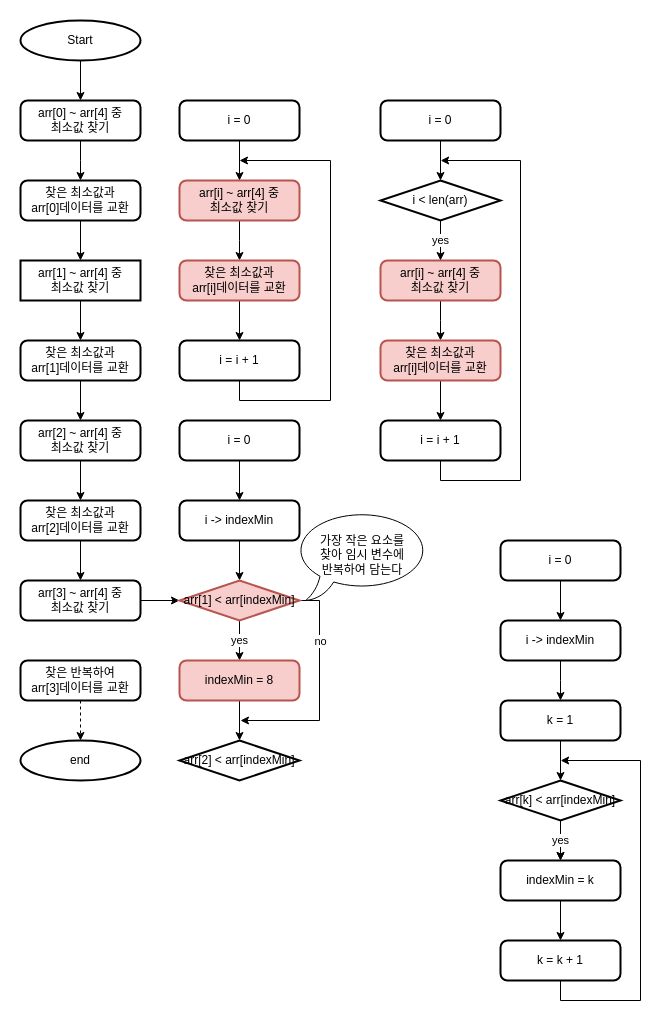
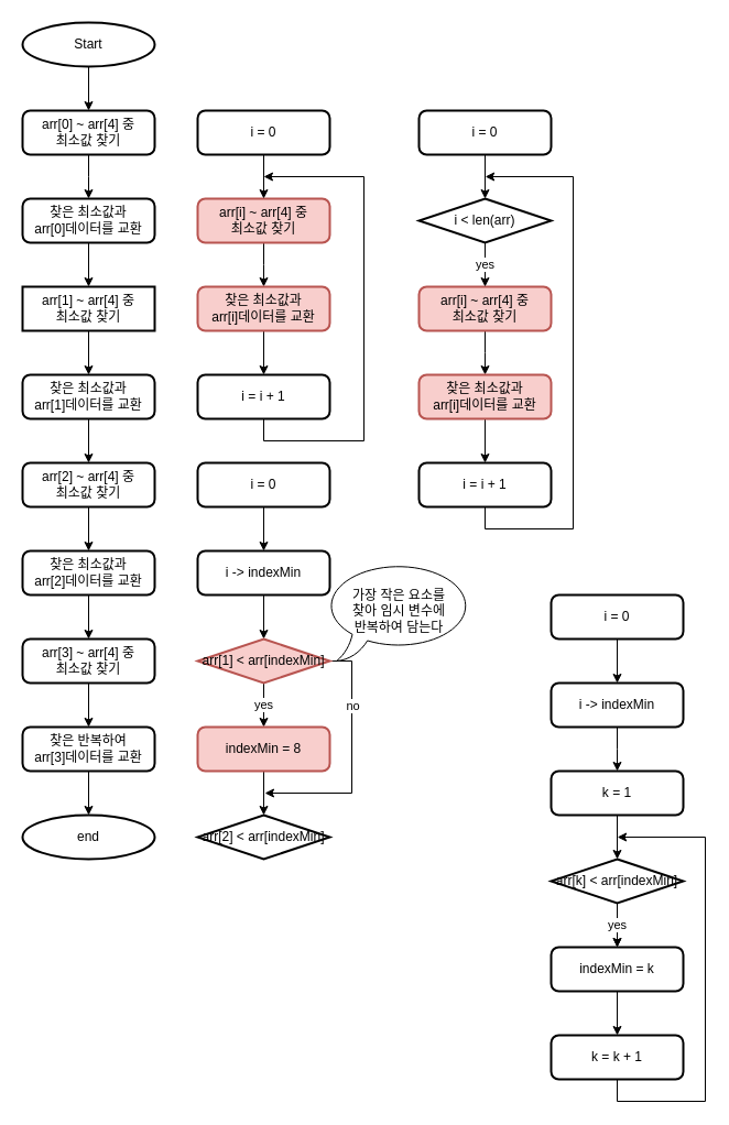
  <mxCell id="0" />
  <mxCell id="1" parent="0" />
  <mxCell id="2" style="edgeStyle=orthogonalEdgeStyle;rounded=0;orthogonalLoop=1;jettySize=auto;html=1;exitX=0.5;exitY=1;exitDx=0;exitDy=0;exitPerimeter=0;entryX=0.5;entryY=0;entryDx=0;entryDy=0;" parent="1" source="3" target="5" edge="1"><mxGeometry relative="1" as="geometry" /></mxCell>
  <mxCell id="3" value="Start" style="strokeWidth=2;html=1;shape=mxgraph.flowchart.start_2;whiteSpace=wrap;" parent="1" vertex="1"><mxGeometry x="20" y="20" width="120" height="40" as="geometry" /></mxCell>
  <mxCell id="4" style="edgeStyle=orthogonalEdgeStyle;rounded=0;orthogonalLoop=1;jettySize=auto;html=1;entryX=0.5;entryY=0;entryDx=0;entryDy=0;entryPerimeter=0;" parent="1" source="5" edge="1"><mxGeometry relative="1" as="geometry"><mxPoint x="80" y="180" as="targetPoint" /></mxGeometry></mxCell>
  <mxCell id="5" value="arr[0] ~ arr[4] 중&lt;br&gt;최소값 찾기" style="rounded=1;whiteSpace=wrap;html=1;absoluteArcSize=1;arcSize=14;strokeWidth=2;" parent="1" vertex="1"><mxGeometry x="20" y="100" width="120" height="40" as="geometry" /></mxCell>
  <mxCell id="6" value="" style="edgeStyle=orthogonalEdgeStyle;rounded=0;orthogonalLoop=1;jettySize=auto;html=1;" edge="1" parent="1" source="7" target="11"><mxGeometry relative="1" as="geometry" /></mxCell>
  <mxCell id="7" value="arr[1] ~ arr[4] 중&lt;br&gt;최소값 찾기" style="whiteSpace=wrap;html=1;absoluteArcSize=1;arcSize=14;strokeWidth=2;rounded=0;" parent="1" vertex="1"><mxGeometry x="20" y="260" width="120" height="40" as="geometry" /></mxCell>
  <mxCell id="8" value="" style="edgeStyle=orthogonalEdgeStyle;rounded=0;orthogonalLoop=1;jettySize=auto;html=1;" edge="1" parent="1" source="9" target="7"><mxGeometry relative="1" as="geometry" /></mxCell>
  <mxCell id="9" value="찾은 최소값과&lt;br&gt;arr[0]데이터를 교환" style="rounded=1;whiteSpace=wrap;html=1;absoluteArcSize=1;arcSize=14;strokeWidth=2;" vertex="1" parent="1"><mxGeometry x="20" y="180" width="120" height="40" as="geometry" /></mxCell>
  <mxCell id="10" value="" style="edgeStyle=orthogonalEdgeStyle;rounded=0;orthogonalLoop=1;jettySize=auto;html=1;" edge="1" parent="1" source="11" target="13"><mxGeometry relative="1" as="geometry" /></mxCell>
  <mxCell id="11" value="찾은 최소값과&lt;br&gt;arr[1]데이터를 교환" style="rounded=1;whiteSpace=wrap;html=1;absoluteArcSize=1;arcSize=14;strokeWidth=2;" vertex="1" parent="1"><mxGeometry x="20" y="340" width="120" height="40" as="geometry" /></mxCell>
  <mxCell id="12" value="" style="edgeStyle=orthogonalEdgeStyle;rounded=0;orthogonalLoop=1;jettySize=auto;html=1;" edge="1" parent="1" source="13" target="15"><mxGeometry relative="1" as="geometry" /></mxCell>
  <mxCell id="13" value="arr[2] ~ arr[4] 중&lt;br&gt;최소값 찾기" style="rounded=1;whiteSpace=wrap;html=1;absoluteArcSize=1;arcSize=14;strokeWidth=2;" vertex="1" parent="1"><mxGeometry x="20" y="420" width="120" height="40" as="geometry" /></mxCell>
  <mxCell id="14" value="" style="edgeStyle=orthogonalEdgeStyle;rounded=0;orthogonalLoop=1;jettySize=auto;html=1;" edge="1" parent="1" source="15" target="17"><mxGeometry relative="1" as="geometry" /></mxCell>
  <mxCell id="15" value="찾은 최소값과&lt;br&gt;arr[2]데이터를 교환" style="rounded=1;whiteSpace=wrap;html=1;absoluteArcSize=1;arcSize=14;strokeWidth=2;" vertex="1" parent="1"><mxGeometry x="20" y="500" width="120" height="40" as="geometry" /></mxCell>
- <mxCell id="16" value="" style="edgeStyle=orthogonalEdgeStyle;rounded=0;orthogonalLoop=1;jettySize=auto;html=1;" edge="1" parent="1" source="17" target="44"><mxGeometry relative="1" as="geometry" /></mxCell>
+ <mxCell id="16" value="" style="edgeStyle=orthogonalEdgeStyle;rounded=0;orthogonalLoop=1;jettySize=auto;html=1;" edge="1" parent="1" source="17" target="19"><mxGeometry relative="1" as="geometry" /></mxCell>
  <mxCell id="17" value="arr[3] ~ arr[4] 중&lt;br&gt;최소값 찾기" style="rounded=1;whiteSpace=wrap;html=1;absoluteArcSize=1;arcSize=14;strokeWidth=2;" vertex="1" parent="1"><mxGeometry x="20" y="580" width="120" height="40" as="geometry" /></mxCell>
- <mxCell id="18" value="" style="edgeStyle=orthogonalEdgeStyle;rounded=0;orthogonalLoop=1;jettySize=auto;html=1;dashed=1;" edge="1" parent="1" source="19" target="20"><mxGeometry relative="1" as="geometry" /></mxCell>
+ <mxCell id="18" value="" style="edgeStyle=orthogonalEdgeStyle;rounded=0;orthogonalLoop=1;jettySize=auto;html=1;" edge="1" parent="1" source="19" target="20"><mxGeometry relative="1" as="geometry" /></mxCell>
  <mxCell id="19" value="찾은 반복하여&lt;br&gt;arr[3]데이터를 교환" style="rounded=1;whiteSpace=wrap;html=1;absoluteArcSize=1;arcSize=14;strokeWidth=2;" vertex="1" parent="1"><mxGeometry x="20" y="660" width="120" height="40" as="geometry" /></mxCell>
  <mxCell id="20" value="end" style="strokeWidth=2;html=1;shape=mxgraph.flowchart.start_2;whiteSpace=wrap;" vertex="1" parent="1"><mxGeometry x="20" y="740" width="120" height="40" as="geometry" /></mxCell>
  <mxCell id="21" style="edgeStyle=orthogonalEdgeStyle;rounded=0;orthogonalLoop=1;jettySize=auto;html=1;entryX=0.5;entryY=0;entryDx=0;entryDy=0;entryPerimeter=0;" edge="1" parent="1" source="22"><mxGeometry relative="1" as="geometry"><mxPoint x="239" y="260" as="targetPoint" /></mxGeometry></mxCell>
  <mxCell id="22" value="arr[i] ~ arr[4] 중&lt;br&gt;최소값 찾기" style="rounded=1;whiteSpace=wrap;html=1;absoluteArcSize=1;arcSize=14;strokeWidth=2;fillColor=#f8cecc;strokeColor=#b85450;" vertex="1" parent="1"><mxGeometry x="179" y="180" width="120" height="40" as="geometry" /></mxCell>
  <mxCell id="23" style="edgeStyle=orthogonalEdgeStyle;rounded=0;orthogonalLoop=1;jettySize=auto;html=1;exitX=0.5;exitY=1;exitDx=0;exitDy=0;" edge="1" parent="1" source="24"><mxGeometry relative="1" as="geometry"><mxPoint x="239" y="160" as="targetPoint" /><Array as="points"><mxPoint x="239" y="400" /><mxPoint x="330" y="400" /><mxPoint x="330" y="160" /></Array></mxGeometry></mxCell>
  <mxCell id="24" value="i = i + 1" style="rounded=1;whiteSpace=wrap;html=1;absoluteArcSize=1;arcSize=14;strokeWidth=2;" vertex="1" parent="1"><mxGeometry x="179" y="340" width="120" height="40" as="geometry" /></mxCell>
  <mxCell id="25" value="" style="edgeStyle=orthogonalEdgeStyle;rounded=0;orthogonalLoop=1;jettySize=auto;html=1;" edge="1" parent="1" source="26" target="24"><mxGeometry relative="1" as="geometry" /></mxCell>
  <mxCell id="26" value="찾은 최소값과&lt;br&gt;arr[i]데이터를 교환" style="rounded=1;whiteSpace=wrap;html=1;absoluteArcSize=1;arcSize=14;strokeWidth=2;fillColor=#f8cecc;strokeColor=#b85450;" vertex="1" parent="1"><mxGeometry x="179" y="260" width="120" height="40" as="geometry" /></mxCell>
  <mxCell id="27" value="" style="edgeStyle=orthogonalEdgeStyle;rounded=0;orthogonalLoop=1;jettySize=auto;html=1;" edge="1" parent="1" source="28" target="22"><mxGeometry relative="1" as="geometry" /></mxCell>
  <mxCell id="28" value="i = 0" style="rounded=1;whiteSpace=wrap;html=1;absoluteArcSize=1;arcSize=14;strokeWidth=2;" vertex="1" parent="1"><mxGeometry x="179" y="100" width="120" height="40" as="geometry" /></mxCell>
  <mxCell id="29" style="edgeStyle=orthogonalEdgeStyle;rounded=0;orthogonalLoop=1;jettySize=auto;html=1;entryX=0.5;entryY=0;entryDx=0;entryDy=0;entryPerimeter=0;" edge="1" parent="1" source="30"><mxGeometry relative="1" as="geometry"><mxPoint x="440" y="340" as="targetPoint" /></mxGeometry></mxCell>
  <mxCell id="30" value="arr[i] ~ arr[4] 중&lt;br&gt;최소값 찾기" style="rounded=1;whiteSpace=wrap;html=1;absoluteArcSize=1;arcSize=14;strokeWidth=2;fillColor=#f8cecc;strokeColor=#b85450;" vertex="1" parent="1"><mxGeometry x="380" y="260" width="120" height="40" as="geometry" /></mxCell>
  <mxCell id="31" style="edgeStyle=orthogonalEdgeStyle;rounded=0;orthogonalLoop=1;jettySize=auto;html=1;exitX=0.5;exitY=1;exitDx=0;exitDy=0;" edge="1" parent="1" source="32"><mxGeometry relative="1" as="geometry"><mxPoint x="440.143" y="160" as="targetPoint" /><Array as="points"><mxPoint x="440" y="480" /><mxPoint x="520" y="480" /><mxPoint x="520" y="160" /></Array></mxGeometry></mxCell>
  <mxCell id="32" value="i = i + 1" style="rounded=1;whiteSpace=wrap;html=1;absoluteArcSize=1;arcSize=14;strokeWidth=2;" vertex="1" parent="1"><mxGeometry x="380" y="420" width="120" height="40" as="geometry" /></mxCell>
  <mxCell id="33" value="" style="edgeStyle=orthogonalEdgeStyle;rounded=0;orthogonalLoop=1;jettySize=auto;html=1;" edge="1" parent="1" source="34" target="32"><mxGeometry relative="1" as="geometry" /></mxCell>
  <mxCell id="34" value="찾은 최소값과&lt;br&gt;arr[i]데이터를 교환" style="rounded=1;whiteSpace=wrap;html=1;absoluteArcSize=1;arcSize=14;strokeWidth=2;fillColor=#f8cecc;strokeColor=#b85450;" vertex="1" parent="1"><mxGeometry x="380" y="340" width="120" height="40" as="geometry" /></mxCell>
  <mxCell id="35" value="" style="edgeStyle=orthogonalEdgeStyle;rounded=0;orthogonalLoop=1;jettySize=auto;html=1;" edge="1" parent="1" source="36" target="38"><mxGeometry relative="1" as="geometry" /></mxCell>
  <mxCell id="36" value="i = 0" style="rounded=1;whiteSpace=wrap;html=1;absoluteArcSize=1;arcSize=14;strokeWidth=2;" vertex="1" parent="1"><mxGeometry x="380" y="100" width="120" height="40" as="geometry" /></mxCell>
  <mxCell id="37" value="yes" style="edgeStyle=orthogonalEdgeStyle;rounded=0;orthogonalLoop=1;jettySize=auto;html=1;" edge="1" parent="1" source="38" target="30"><mxGeometry relative="1" as="geometry" /></mxCell>
  <mxCell id="38" value="i &amp;lt; len(arr)" style="strokeWidth=2;html=1;shape=mxgraph.flowchart.decision;whiteSpace=wrap;" vertex="1" parent="1"><mxGeometry x="380" y="180" width="120" height="40" as="geometry" /></mxCell>
  <mxCell id="39" value="" style="edgeStyle=orthogonalEdgeStyle;rounded=0;orthogonalLoop=1;jettySize=auto;html=1;" edge="1" parent="1" source="40" target="44"><mxGeometry relative="1" as="geometry" /></mxCell>
  <mxCell id="40" value="i -&amp;gt; indexMin" style="rounded=1;whiteSpace=wrap;html=1;absoluteArcSize=1;arcSize=14;strokeWidth=2;" vertex="1" parent="1"><mxGeometry x="179" y="500" width="120" height="40" as="geometry" /></mxCell>
  <mxCell id="41" value="yes" style="edgeStyle=orthogonalEdgeStyle;rounded=0;orthogonalLoop=1;jettySize=auto;html=1;" edge="1" parent="1" source="44" target="46"><mxGeometry relative="1" as="geometry" /></mxCell>
  <mxCell id="42" style="edgeStyle=orthogonalEdgeStyle;rounded=0;orthogonalLoop=1;jettySize=auto;html=1;exitX=1;exitY=0.5;exitDx=0;exitDy=0;exitPerimeter=0;" edge="1" parent="1" source="44"><mxGeometry relative="1" as="geometry"><mxPoint x="240" y="720" as="targetPoint" /><Array as="points"><mxPoint x="319" y="600" /><mxPoint x="319" y="720" /></Array></mxGeometry></mxCell>
  <mxCell id="43" value="no" style="edgeLabel;html=1;align=center;verticalAlign=middle;resizable=0;points=[];" vertex="1" connectable="0" parent="42"><mxGeometry x="-0.48" relative="1" as="geometry"><mxPoint y="3" as="offset" /></mxGeometry></mxCell>
  <mxCell id="44" value="arr[1] &amp;lt; arr[indexMin]" style="strokeWidth=2;html=1;shape=mxgraph.flowchart.decision;whiteSpace=wrap;fillColor=#f8cecc;strokeColor=#b85450;" vertex="1" parent="1"><mxGeometry x="179" y="580" width="120" height="40" as="geometry" /></mxCell>
  <mxCell id="45" value="" style="edgeStyle=orthogonalEdgeStyle;rounded=0;orthogonalLoop=1;jettySize=auto;html=1;" edge="1" parent="1" source="46" target="47"><mxGeometry relative="1" as="geometry" /></mxCell>
  <mxCell id="46" value="indexMin = 8" style="rounded=1;whiteSpace=wrap;html=1;absoluteArcSize=1;arcSize=14;strokeWidth=2;fillColor=#f8cecc;strokeColor=#b85450;" vertex="1" parent="1"><mxGeometry x="179" y="660" width="120" height="40" as="geometry" /></mxCell>
  <mxCell id="47" value="arr[2] &amp;lt; arr[indexMin]" style="strokeWidth=2;html=1;shape=mxgraph.flowchart.decision;whiteSpace=wrap;" vertex="1" parent="1"><mxGeometry x="179" y="740" width="120" height="40" as="geometry" /></mxCell>
  <mxCell id="48" value="가장 작은 요소를&lt;br&gt;찾아 임시 변수에&lt;br&gt;반복하여 담는다" style="whiteSpace=wrap;html=1;shape=mxgraph.basic.oval_callout" vertex="1" parent="1"><mxGeometry x="294" y="510" width="136" height="90" as="geometry" /></mxCell>
  <mxCell id="49" value="" style="edgeStyle=orthogonalEdgeStyle;rounded=0;orthogonalLoop=1;jettySize=auto;html=1;" edge="1" parent="1" source="50" target="40"><mxGeometry relative="1" as="geometry" /></mxCell>
  <mxCell id="50" value="i = 0" style="rounded=1;whiteSpace=wrap;html=1;absoluteArcSize=1;arcSize=14;strokeWidth=2;" vertex="1" parent="1"><mxGeometry x="179" y="420" width="120" height="40" as="geometry" /></mxCell>
  <mxCell id="51" value="" style="edgeStyle=orthogonalEdgeStyle;rounded=0;orthogonalLoop=1;jettySize=auto;html=1;" edge="1" parent="1" source="52"><mxGeometry relative="1" as="geometry"><mxPoint x="560" y="700" as="targetPoint" /></mxGeometry></mxCell>
  <mxCell id="52" value="i -&amp;gt; indexMin" style="rounded=1;whiteSpace=wrap;html=1;absoluteArcSize=1;arcSize=14;strokeWidth=2;" vertex="1" parent="1"><mxGeometry x="500" y="620" width="120" height="40" as="geometry" /></mxCell>
  <mxCell id="53" value="" style="edgeStyle=orthogonalEdgeStyle;rounded=0;orthogonalLoop=1;jettySize=auto;html=1;" edge="1" parent="1" source="55" target="61"><mxGeometry relative="1" as="geometry" /></mxCell>
  <mxCell id="54" value="yes" style="edgeStyle=orthogonalEdgeStyle;rounded=0;orthogonalLoop=1;jettySize=auto;html=1;" edge="1" parent="1" source="55" target="61"><mxGeometry relative="1" as="geometry" /></mxCell>
  <mxCell id="55" value="arr[k] &amp;lt; arr[indexMin]" style="strokeWidth=2;html=1;shape=mxgraph.flowchart.decision;whiteSpace=wrap;" vertex="1" parent="1"><mxGeometry x="500" y="780" width="120" height="40" as="geometry" /></mxCell>
  <mxCell id="56" value="" style="edgeStyle=orthogonalEdgeStyle;rounded=0;orthogonalLoop=1;jettySize=auto;html=1;" edge="1" parent="1" source="57" target="52"><mxGeometry relative="1" as="geometry" /></mxCell>
  <mxCell id="57" value="i = 0" style="rounded=1;whiteSpace=wrap;html=1;absoluteArcSize=1;arcSize=14;strokeWidth=2;" vertex="1" parent="1"><mxGeometry x="500" y="540" width="120" height="40" as="geometry" /></mxCell>
  <mxCell id="58" value="" style="edgeStyle=orthogonalEdgeStyle;rounded=0;orthogonalLoop=1;jettySize=auto;html=1;" edge="1" parent="1" source="59" target="55"><mxGeometry relative="1" as="geometry" /></mxCell>
  <mxCell id="59" value="k = 1" style="rounded=1;whiteSpace=wrap;html=1;absoluteArcSize=1;arcSize=14;strokeWidth=2;" vertex="1" parent="1"><mxGeometry x="500" y="700" width="120" height="40" as="geometry" /></mxCell>
  <mxCell id="60" value="" style="edgeStyle=orthogonalEdgeStyle;rounded=0;orthogonalLoop=1;jettySize=auto;html=1;" edge="1" parent="1" source="61" target="63"><mxGeometry relative="1" as="geometry" /></mxCell>
  <mxCell id="61" value="indexMin = k" style="rounded=1;whiteSpace=wrap;html=1;absoluteArcSize=1;arcSize=14;strokeWidth=2;" vertex="1" parent="1"><mxGeometry x="500" y="860" width="120" height="40" as="geometry" /></mxCell>
  <mxCell id="62" style="edgeStyle=orthogonalEdgeStyle;rounded=0;orthogonalLoop=1;jettySize=auto;html=1;exitX=0.5;exitY=1;exitDx=0;exitDy=0;" edge="1" parent="1" source="63"><mxGeometry relative="1" as="geometry"><mxPoint x="560.143" y="760" as="targetPoint" /><Array as="points"><mxPoint x="560" y="1000" /><mxPoint x="640" y="1000" /><mxPoint x="640" y="760" /></Array></mxGeometry></mxCell>
  <mxCell id="63" value="k = k + 1" style="rounded=1;whiteSpace=wrap;html=1;absoluteArcSize=1;arcSize=14;strokeWidth=2;" vertex="1" parent="1"><mxGeometry x="500" y="940" width="120" height="40" as="geometry" /></mxCell>
